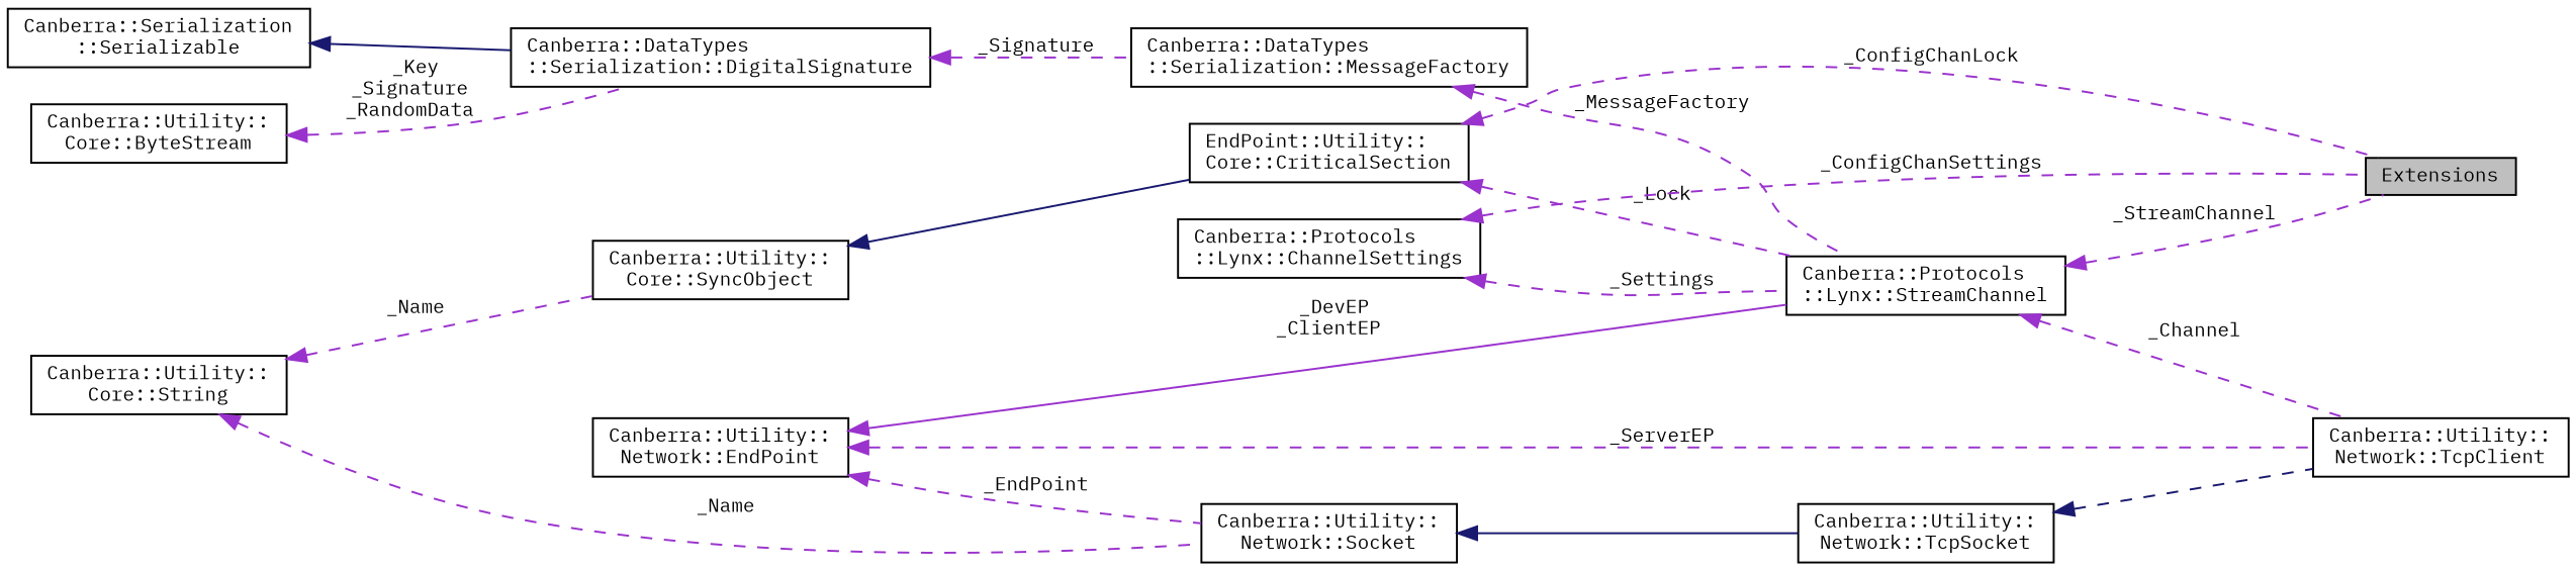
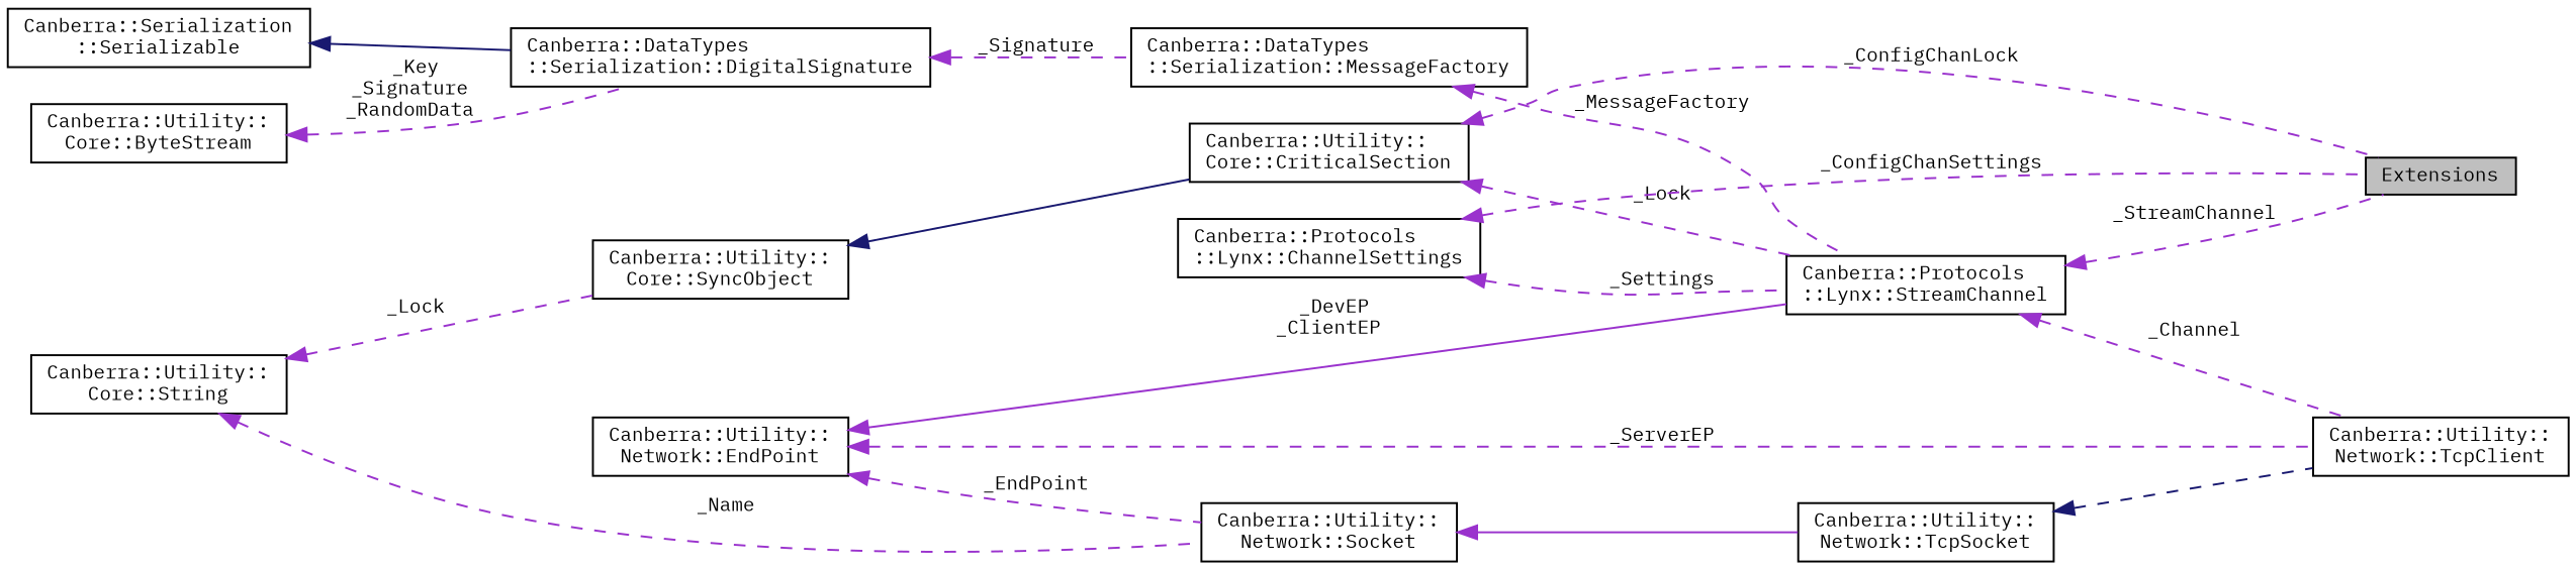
  digraph {
    fontname="IBM Plex Mono"
    rankdir=LR
    node [color=black fillcolor=white fontname="IBM Plex Mono" fontsize=10 shape=record style=filled]
    edge [color=darkorchid3 dir=back fontname="IBM Plex Mono" fontsize=10 labelfontname=Helvetica labelfontsize=10 style=dashed]
    n1 [fillcolor=grey75 fontcolor=black height=0.2 label=Extensions width=0.4]
-   n2 [height=0.2 label="EndPoint::Utility::\lCore::CriticalSection" width=0.4]
+   n2 [height=0.2 label="Canberra::Utility::\lCore::CriticalSection" width=0.4]
    n3 [height=0.2 label="Canberra::Protocols\l::Lynx::StreamChannel" width=0.4]
    n4 [height=0.2 label="Canberra::Utility::\lNetwork::TcpClient" width=0.4]
    n5 [height=0.2 label="Canberra::Utility::\lCore::SyncObject" width=0.4]
    n6 [height=0.2 label="Canberra::Utility::\lCore::String" width=0.4]
    n7 [height=0.2 label="Canberra::Utility::\lNetwork::Socket" width=0.4]
    n8 [height=0.2 label="Canberra::Utility::\lNetwork::TcpSocket" width=0.4]
    n9 [height=0.2 label="Canberra::Protocols\l::Lynx::ChannelSettings" width=0.4]
    n10 [height=0.2 label="Canberra::Utility::\lNetwork::EndPoint" width=0.4]
    n11 [height=0.2 label="Canberra::DataTypes\l::Serialization::MessageFactory" width=0.4]
    n12 [height=0.2 label="Canberra::DataTypes\l::Serialization::DigitalSignature" width=0.4]
    n13 [height=0.2 label="Canberra::Serialization\l::Serializable" width=0.4]
    n14 [height=0.2 label="Canberra::Utility::\lCore::ByteStream" width=0.4]
    n2 -> n1 [label=" _ConfigChanLock"]
    n2 -> n3 [label=" _Lock"]
    n3 -> n1 [label=" _StreamChannel"]
    n3 -> n4 [label=" _Channel"]
    n5 -> n2 [color=midnightblue style=solid]
-   n6 -> n5 [label=" _Name"]
+   n6 -> n5 [label=" _Lock"]
    n6 -> n7 [label=" _Name"]
-   n7 -> n8 [color=midnightblue style=solid]
+   n7 -> n8 [style=solid]
    n8 -> n4 [color=midnightblue]
    n9 -> n1 [label=" _ConfigChanSettings"]
    n9 -> n3 [label=" _Settings"]
    n10 -> n3 [label=" _DevEP\n_ClientEP" style=solid]
    n10 -> n4 [label=" _ServerEP"]
    n10 -> n7 [label=" _EndPoint"]
    n11 -> n3 [label=" _MessageFactory"]
    n12 -> n11 [label=" _Signature"]
    n13 -> n12 [color=midnightblue style=solid]
    n14 -> n12 [label=" _Key\n_Signature\n_RandomData"]
  }
